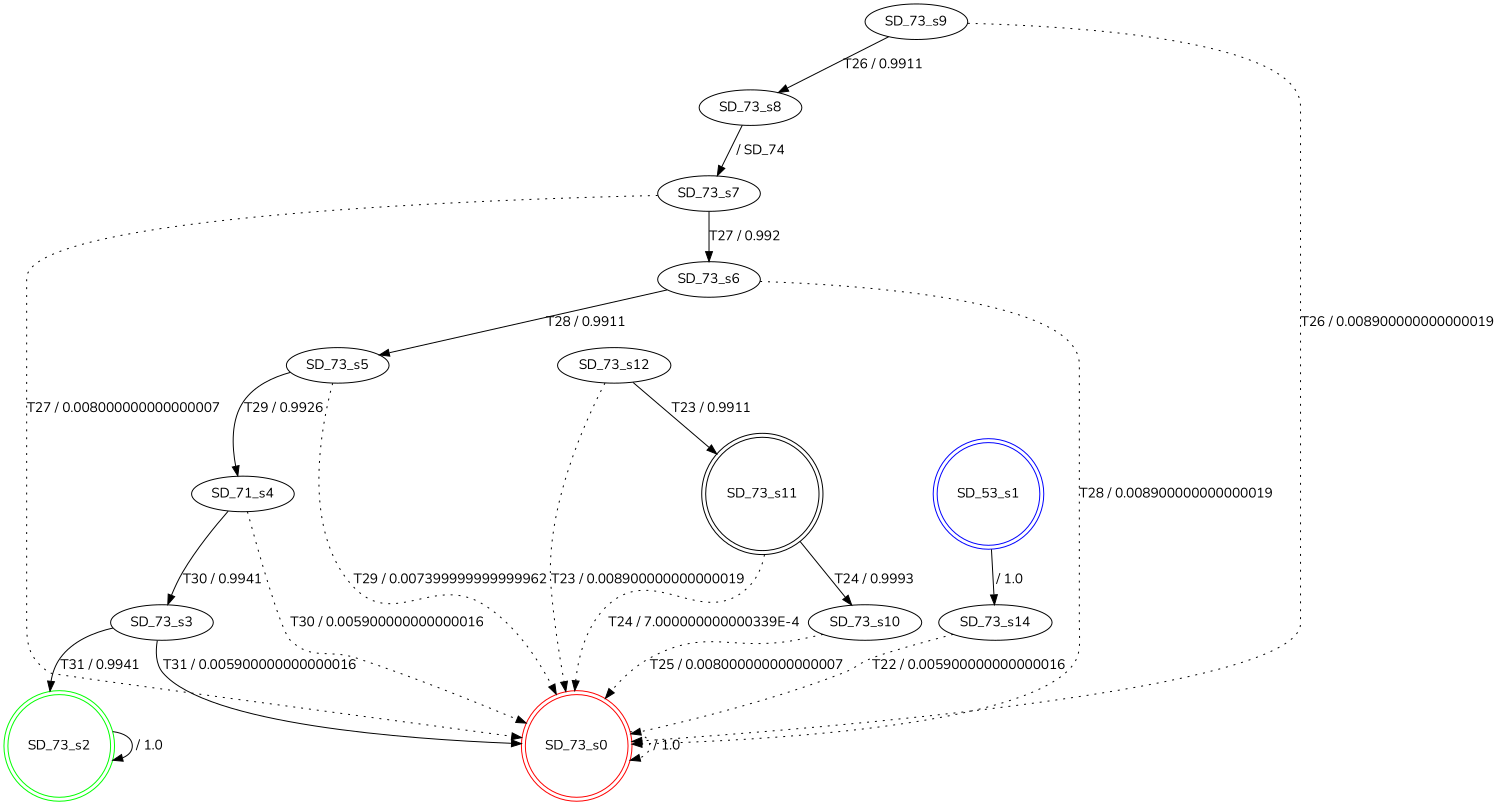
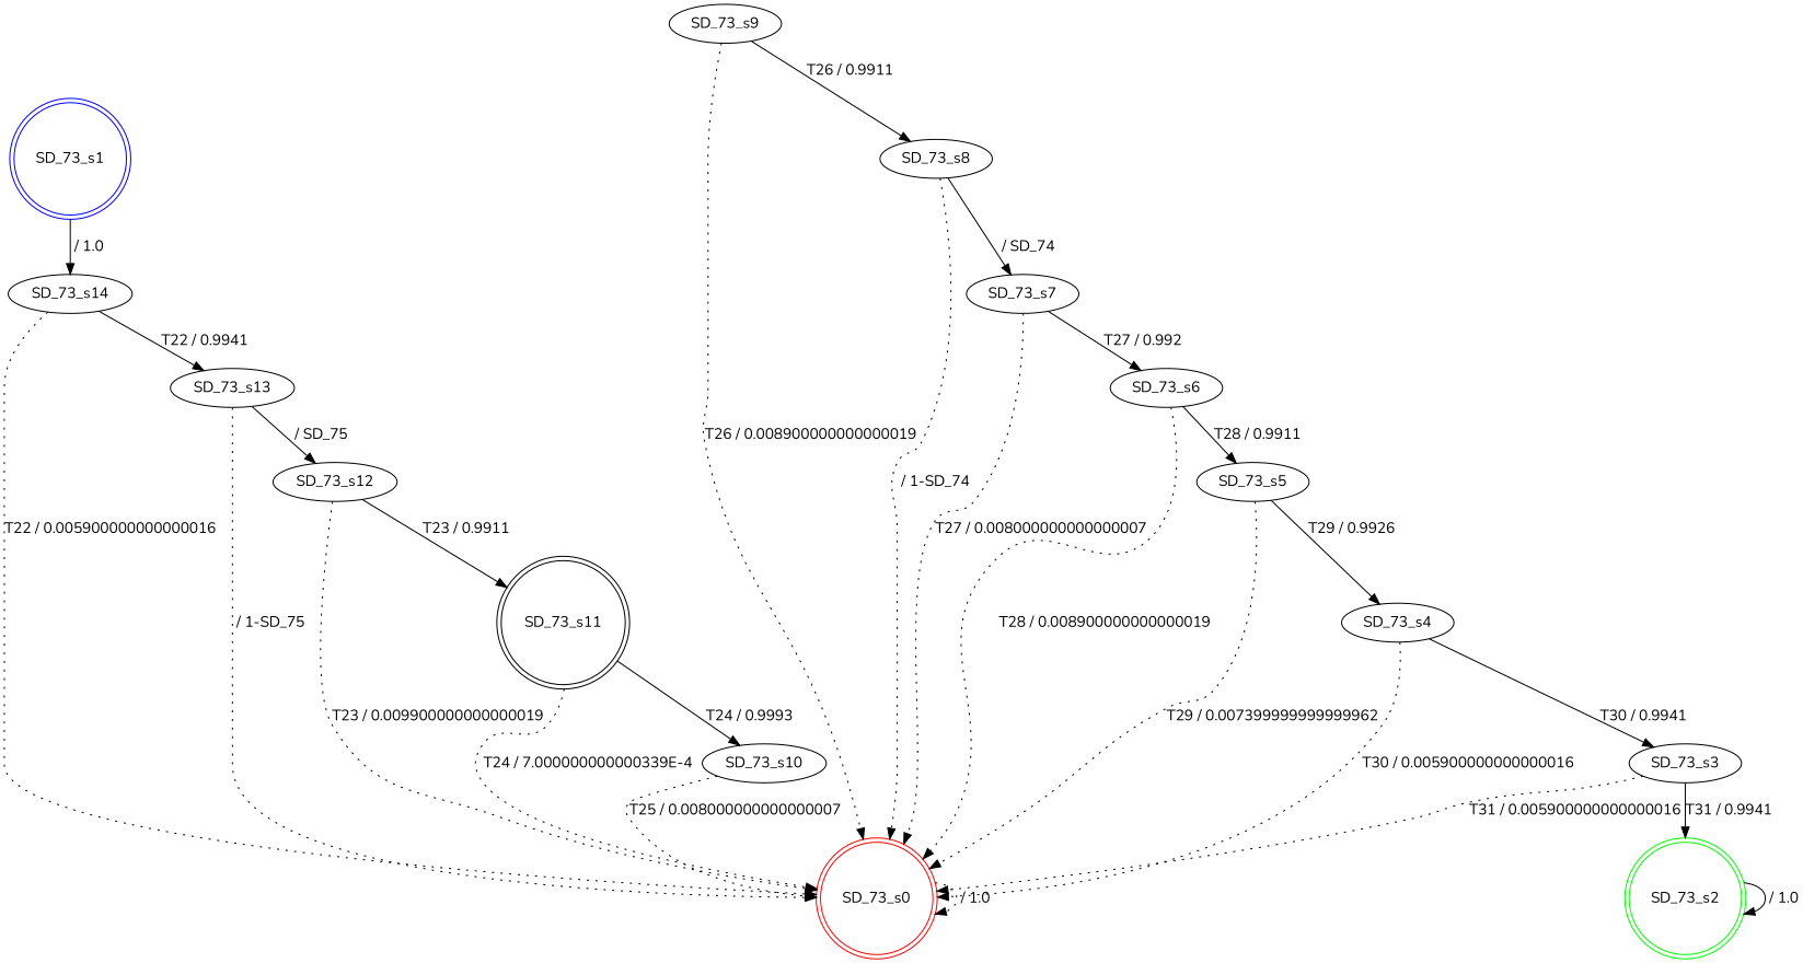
  digraph {
    fontname=Nunito
    node [fontname=Nunito]
    edge [fontname=Nunito]
    n1 [color=red label=SD_73_s0 shape=doublecircle]
-   n2 [color=blue label=SD_53_s1 shape=doublecircle]
+   n2 [color=blue label=SD_73_s1 shape=doublecircle]
    n3 [label=SD_73_s14]
+   n4 [label=SD_73_s13]
    n5 [color=green label=SD_73_s2 shape=doublecircle]
    n6 [label=SD_73_s3]
-   n7 [label=SD_71_s4]
+   n7 [label=SD_73_s4]
    n8 [label=SD_73_s5]
    n9 [label=SD_73_s6]
    n10 [label=SD_73_s7]
    n11 [label=SD_73_s8]
    n12 [label=SD_73_s9]
    n13 [label=SD_73_s10]
    n14 [label=SD_73_s11 shape=doublecircle]
    n15 [label=SD_73_s12]
    n1 -> n1 [label=" / 1.0" style=dotted]
    n2 -> n3 [label=" / 1.0"]
    n3 -> n1 [label="T22 / 0.005900000000000016" style=dotted]
+   n3 -> n4 [label="T22 / 0.9941"]
+   n4 -> n1 [label=" / 1-SD_75" style=dotted]
+   n4 -> n15 [label=" / SD_75"]
    n5 -> n5 [label=" / 1.0"]
-   n6 -> n1 [label="T31 / 0.005900000000000016" style=solid]
+   n6 -> n1 [label="T31 / 0.005900000000000016" style=dotted]
    n6 -> n5 [label="T31 / 0.9941"]
    n7 -> n1 [label="T30 / 0.005900000000000016" style=dotted]
    n7 -> n6 [label="T30 / 0.9941"]
    n8 -> n1 [label="T29 / 0.007399999999999962" style=dotted]
    n8 -> n7 [label="T29 / 0.9926"]
    n9 -> n1 [label="T28 / 0.008900000000000019" style=dotted]
    n9 -> n8 [label="T28 / 0.9911"]
    n10 -> n1 [label="T27 / 0.008000000000000007" style=dotted]
    n10 -> n9 [label="T27 / 0.992"]
+   n11 -> n1 [label=" / 1-SD_74" style=dotted]
    n11 -> n10 [label=" / SD_74"]
    n12 -> n1 [label="T26 / 0.008900000000000019" style=dotted]
    n12 -> n11 [label="T26 / 0.9911"]
    n13 -> n1 [label="T25 / 0.008000000000000007" style=dotted]
    n14 -> n1 [label="T24 / 7.000000000000339E-4" style=dotted]
    n14 -> n13 [label="T24 / 0.9993"]
-   n15 -> n1 [label="T23 / 0.008900000000000019" style=dotted]
+   n15 -> n1 [label="T23 / 0.009900000000000019" style=dotted]
    n15 -> n14 [label="T23 / 0.9911"]
  }
